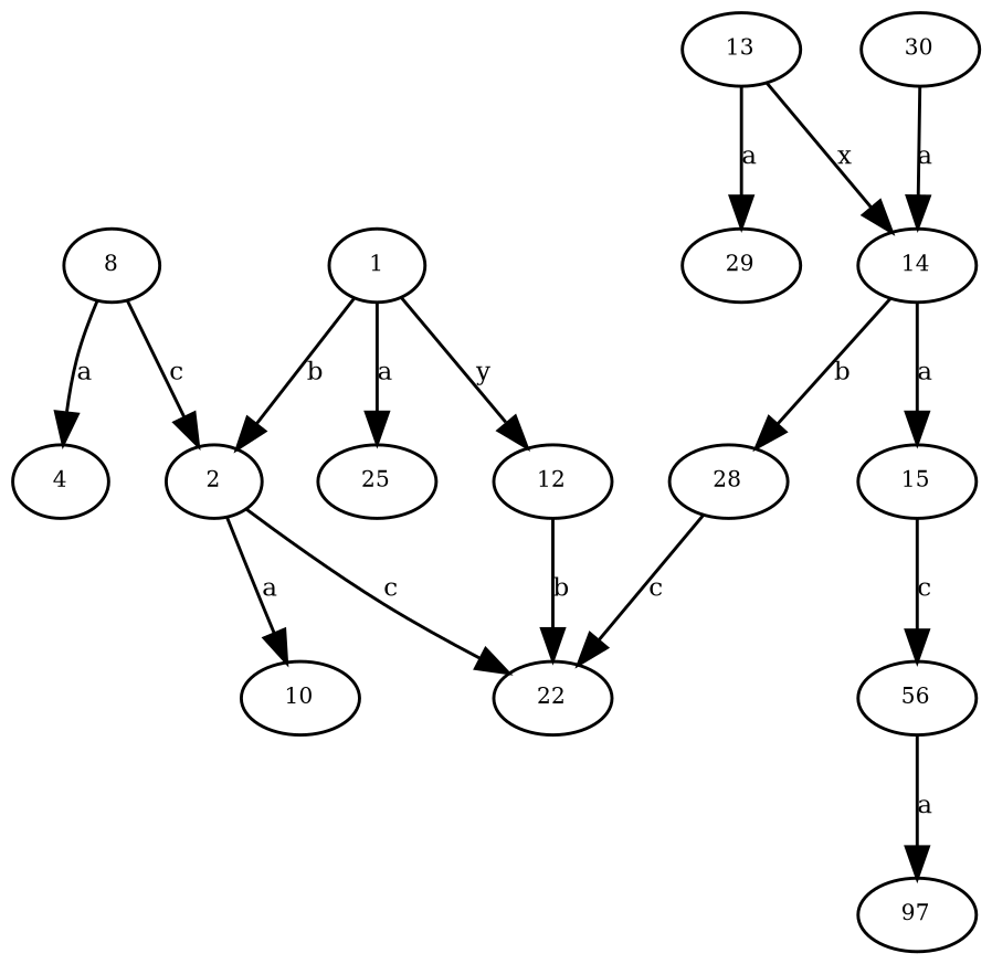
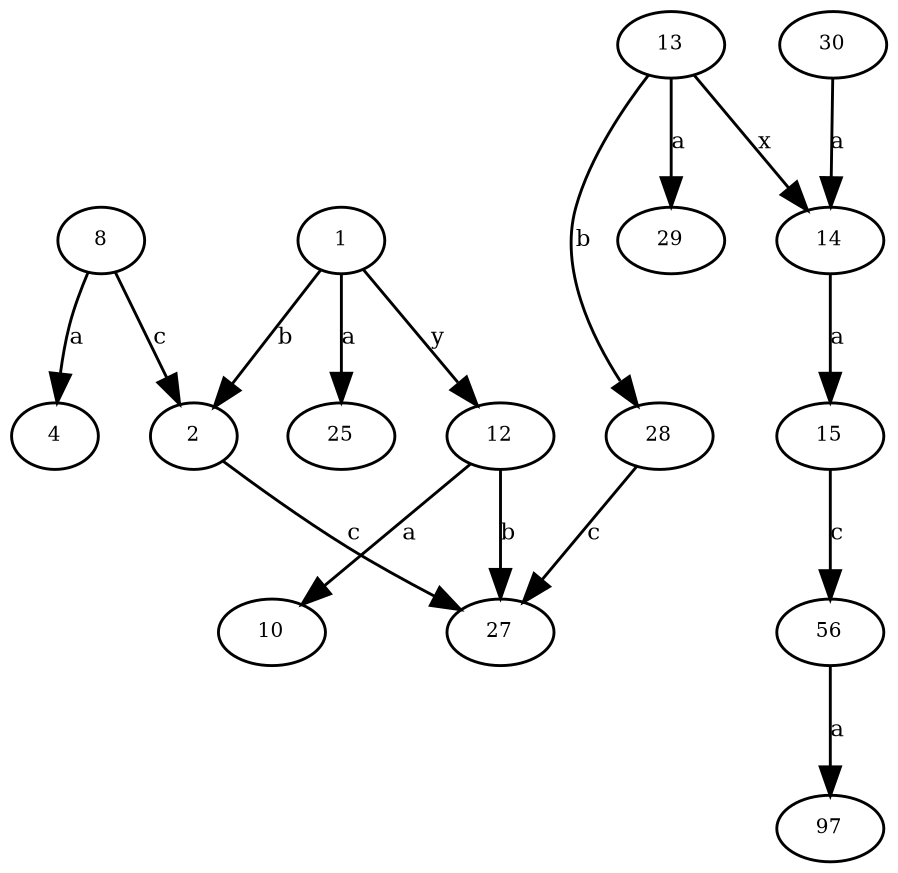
  digraph {
    node [fontsize=7]
    edge [fontsize=8]
    n1 [height=.01 label=1 width=.01]
    n2 [height=.01 label=12 width=.01]
    n3 [height=.01 label=25 width=.01]
    n4 [height=.01 label=2 width=.01]
-   n5 [height=.01 label=22 width=.01]
+   n5 [height=.01 label=27 width=.01]
    n6 [height=.01 label=10 width=.01]
    n7 [height=.01 label=13 width=.01]
    n8 [height=.01 label=28 width=.01]
    n9 [height=.01 label=29 width=.01]
    n10 [height=.01 label=14 width=.01]
    n11 [height=.01 label=8 width=.01]
    n12 [height=.01 label=4 width=.01]
    n13 [height=.01 label=15 width=.01]
    n14 [height=.01 label=30 width=.01]
    n15 [height=.01 label=56 width=.01]
    n16 [height=.01 label=97 width=.01]
    n1 -> n2 [label=y]
    n1 -> n3 [label=a]
    n1 -> n4 [label=b]
    n2 -> n5 [label=b]
    n4 -> n5 [label=c]
-   n4 -> n6 [label=a]
-   n10 -> n8 [label=b]
+   n2 -> n6 [label=a]
+   n7 -> n8 [label=b]
    n7 -> n9 [label=a]
    n7 -> n10 [label=x]
    n8 -> n5 [label=c]
    n10 -> n13 [label=a]
    n11 -> n4 [label=c]
    n11 -> n12 [label=a]
    n13 -> n15 [label=c]
    n14 -> n10 [label=a]
    n15 -> n16 [label=a]
  }
